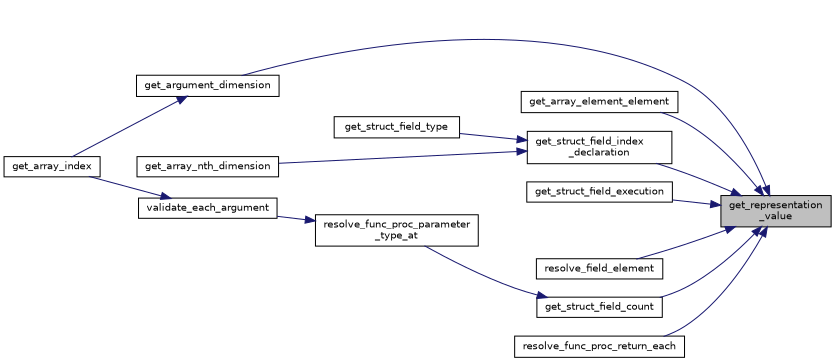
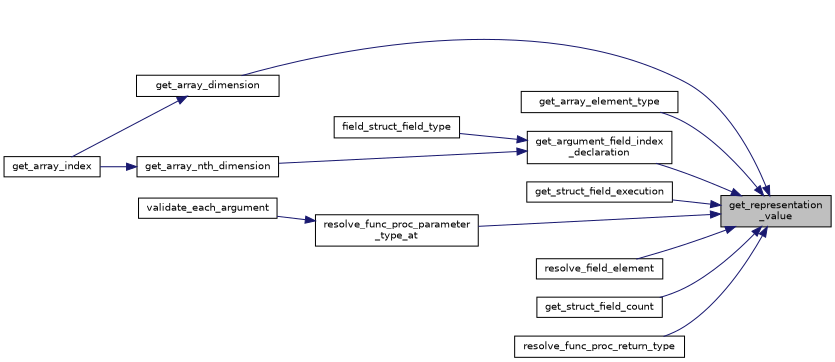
  digraph {
    rankdir=RL
    node [color=black fillcolor=white fontname=Helvetica fontsize=10 shape=record style=filled]
    edge [color=midnightblue dir=back fontname=Helvetica fontsize=10 labelfontname=Helvetica labelfontsize=10 style=solid]
    n1 [fillcolor=grey75 fontcolor=black height=0.2 label="get_representation\l_value" width=0.4]
-   n2 [height=0.2 label=get_argument_dimension width=0.4]
-   n3 [height=0.2 label=get_array_element_element width=0.4]
+   n2 [height=0.2 label=get_array_dimension width=0.4]
+   n3 [height=0.2 label=get_array_element_type width=0.4]
    n4 [height=0.2 label=get_struct_field_count width=0.4]
    n5 [height=0.2 label=get_struct_field_execution width=0.4]
-   n6 [height=0.2 label="get_struct_field_index\l_declaration" width=0.4]
+   n6 [height=0.2 label="get_argument_field_index\l_declaration" width=0.4]
    n7 [height=0.2 label=resolve_field_element width=0.4]
    n8 [height=0.2 label="resolve_func_proc_parameter\l_type_at" width=0.4]
-   n9 [height=0.2 label=resolve_func_proc_return_each width=0.4]
+   n9 [height=0.2 label=resolve_func_proc_return_type width=0.4]
    n10 [height=0.2 label=get_array_index width=0.4]
    n11 [height=0.2 label=get_array_nth_dimension width=0.4]
-   n12 [height=0.2 label=get_struct_field_type width=0.4]
+   n12 [height=0.2 label=field_struct_field_type width=0.4]
    n13 [height=0.2 label=validate_each_argument width=0.4]
    n1 -> n2
    n1 -> n3
    n1 -> n4
    n1 -> n5
    n1 -> n6
    n1 -> n7
-   n4 -> n8
+   n1 -> n8
    n1 -> n9
    n2 -> n10
    n6 -> n11
    n6 -> n12
    n8 -> n13
-   n13 -> n10
+   n11 -> n10
  }
